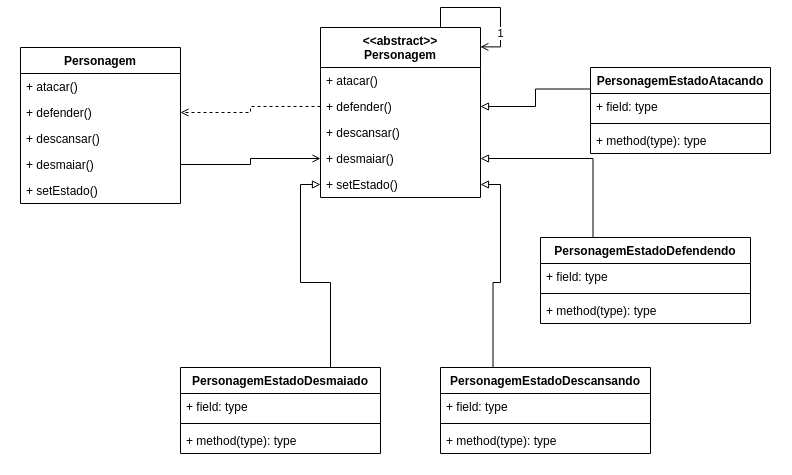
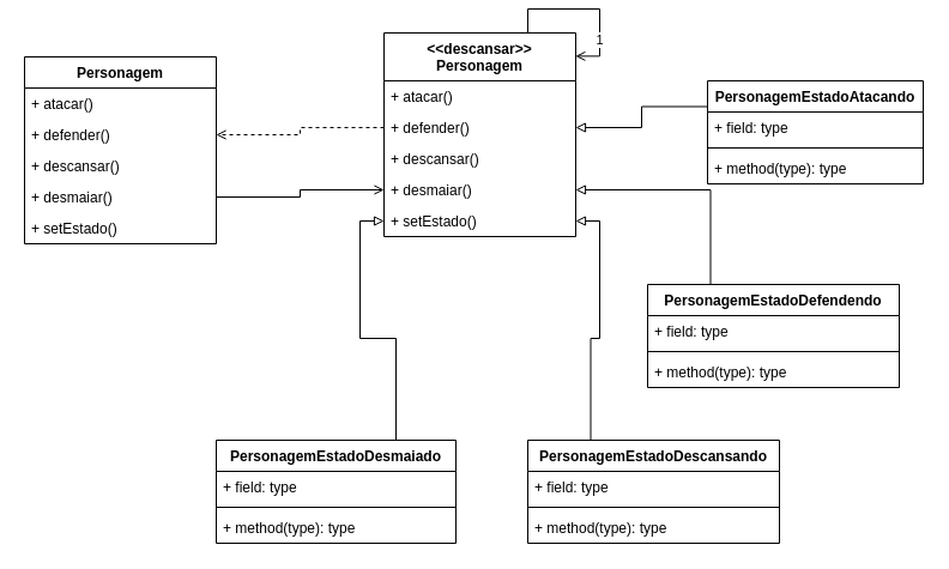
  <mxCell id="0" />
  <mxCell id="1" parent="0" />
  <mxCell id="2" value="Personagem" style="swimlane;fontStyle=1;align=center;verticalAlign=top;childLayout=stackLayout;horizontal=1;startSize=26;horizontalStack=0;resizeParent=1;resizeParentMax=0;resizeLast=0;collapsible=1;marginBottom=0;whiteSpace=wrap;html=1;" vertex="1" parent="1"><mxGeometry x="20" y="40" width="160" height="156" as="geometry" /></mxCell>
  <mxCell id="3" value="+ atacar()" style="text;strokeColor=none;fillColor=none;align=left;verticalAlign=top;spacingLeft=4;spacingRight=4;overflow=hidden;rotatable=0;points=[[0,0.5],[1,0.5]];portConstraint=eastwest;whiteSpace=wrap;html=1;" vertex="1" parent="2"><mxGeometry y="26" width="160" height="26" as="geometry" /></mxCell>
  <mxCell id="4" value="+ defender()" style="text;strokeColor=none;fillColor=none;align=left;verticalAlign=top;spacingLeft=4;spacingRight=4;overflow=hidden;rotatable=0;points=[[0,0.5],[1,0.5]];portConstraint=eastwest;whiteSpace=wrap;html=1;" vertex="1" parent="2"><mxGeometry y="52" width="160" height="26" as="geometry" /></mxCell>
  <mxCell id="5" value="+ descansar()" style="text;strokeColor=none;fillColor=none;align=left;verticalAlign=top;spacingLeft=4;spacingRight=4;overflow=hidden;rotatable=0;points=[[0,0.5],[1,0.5]];portConstraint=eastwest;whiteSpace=wrap;html=1;" vertex="1" parent="2"><mxGeometry y="78" width="160" height="26" as="geometry" /></mxCell>
  <mxCell id="6" value="+ desmaiar()" style="text;strokeColor=none;fillColor=none;align=left;verticalAlign=top;spacingLeft=4;spacingRight=4;overflow=hidden;rotatable=0;points=[[0,0.5],[1,0.5]];portConstraint=eastwest;whiteSpace=wrap;html=1;" vertex="1" parent="2"><mxGeometry y="104" width="160" height="26" as="geometry" /></mxCell>
  <mxCell id="7" value="+ setEstado()" style="text;strokeColor=none;fillColor=none;align=left;verticalAlign=top;spacingLeft=4;spacingRight=4;overflow=hidden;rotatable=0;points=[[0,0.5],[1,0.5]];portConstraint=eastwest;whiteSpace=wrap;html=1;" vertex="1" parent="2"><mxGeometry y="130" width="160" height="26" as="geometry" /></mxCell>
  <mxCell id="8" style="edgeStyle=orthogonalEdgeStyle;rounded=0;orthogonalLoop=1;jettySize=auto;html=1;exitX=0.75;exitY=0;exitDx=0;exitDy=0;entryX=0.999;entryY=0.114;entryDx=0;entryDy=0;entryPerimeter=0;endArrow=open;endFill=0;" edge="1" parent="1" source="10" target="10"><mxGeometry relative="1" as="geometry"><mxPoint x="491.176" y="40" as="targetPoint" /></mxGeometry></mxCell>
  <mxCell id="9" value="1" style="edgeLabel;html=1;align=center;verticalAlign=middle;resizable=0;points=[];" vertex="1" connectable="0" parent="8"><mxGeometry x="0.508" y="-1" relative="1" as="geometry"><mxPoint as="offset" /></mxGeometry></mxCell>
- <mxCell id="10" value="&lt;div&gt;&amp;lt;&amp;lt;abstract&amp;gt;&amp;gt;&lt;/div&gt;Personagem" style="swimlane;fontStyle=1;align=center;verticalAlign=top;childLayout=stackLayout;horizontal=1;startSize=40;horizontalStack=0;resizeParent=1;resizeParentMax=0;resizeLast=0;collapsible=1;marginBottom=0;whiteSpace=wrap;html=1;" vertex="1" parent="1"><mxGeometry x="320" y="20" width="160" height="170" as="geometry" /></mxCell>
+ <mxCell id="10" value="&lt;div&gt;&amp;lt;&amp;lt;descansar&amp;gt;&amp;gt;&lt;/div&gt;Personagem" style="swimlane;fontStyle=1;align=center;verticalAlign=top;childLayout=stackLayout;horizontal=1;startSize=40;horizontalStack=0;resizeParent=1;resizeParentMax=0;resizeLast=0;collapsible=1;marginBottom=0;whiteSpace=wrap;html=1;" vertex="1" parent="1"><mxGeometry x="320" y="20" width="160" height="170" as="geometry" /></mxCell>
  <mxCell id="11" value="+ atacar()" style="text;strokeColor=none;fillColor=none;align=left;verticalAlign=top;spacingLeft=4;spacingRight=4;overflow=hidden;rotatable=0;points=[[0,0.5],[1,0.5]];portConstraint=eastwest;whiteSpace=wrap;html=1;" vertex="1" parent="10"><mxGeometry y="40" width="160" height="26" as="geometry" /></mxCell>
  <mxCell id="12" value="+ defender()" style="text;strokeColor=none;fillColor=none;align=left;verticalAlign=top;spacingLeft=4;spacingRight=4;overflow=hidden;rotatable=0;points=[[0,0.5],[1,0.5]];portConstraint=eastwest;whiteSpace=wrap;html=1;" vertex="1" parent="10"><mxGeometry y="66" width="160" height="26" as="geometry" /></mxCell>
  <mxCell id="13" value="+ descansar()" style="text;strokeColor=none;fillColor=none;align=left;verticalAlign=top;spacingLeft=4;spacingRight=4;overflow=hidden;rotatable=0;points=[[0,0.5],[1,0.5]];portConstraint=eastwest;whiteSpace=wrap;html=1;" vertex="1" parent="10"><mxGeometry y="92" width="160" height="26" as="geometry" /></mxCell>
  <mxCell id="14" value="+ desmaiar()" style="text;strokeColor=none;fillColor=none;align=left;verticalAlign=top;spacingLeft=4;spacingRight=4;overflow=hidden;rotatable=0;points=[[0,0.5],[1,0.5]];portConstraint=eastwest;whiteSpace=wrap;html=1;" vertex="1" parent="10"><mxGeometry y="118" width="160" height="26" as="geometry" /></mxCell>
  <mxCell id="15" value="+ setEstado()" style="text;strokeColor=none;fillColor=none;align=left;verticalAlign=top;spacingLeft=4;spacingRight=4;overflow=hidden;rotatable=0;points=[[0,0.5],[1,0.5]];portConstraint=eastwest;whiteSpace=wrap;html=1;" vertex="1" parent="10"><mxGeometry y="144" width="160" height="26" as="geometry" /></mxCell>
  <mxCell id="16" style="edgeStyle=orthogonalEdgeStyle;rounded=0;orthogonalLoop=1;jettySize=auto;html=1;exitX=0.75;exitY=0;exitDx=0;exitDy=0;endArrow=block;endFill=0;" edge="1" parent="1" source="17" target="15"><mxGeometry relative="1" as="geometry" /></mxCell>
  <mxCell id="17" value="PersonagemEstadoDesmaiado" style="swimlane;fontStyle=1;align=center;verticalAlign=top;childLayout=stackLayout;horizontal=1;startSize=26;horizontalStack=0;resizeParent=1;resizeParentMax=0;resizeLast=0;collapsible=1;marginBottom=0;whiteSpace=wrap;html=1;" vertex="1" parent="1"><mxGeometry x="180" y="360" width="200" height="86" as="geometry" /></mxCell>
  <mxCell id="18" value="+ field: type" style="text;strokeColor=none;fillColor=none;align=left;verticalAlign=top;spacingLeft=4;spacingRight=4;overflow=hidden;rotatable=0;points=[[0,0.5],[1,0.5]];portConstraint=eastwest;whiteSpace=wrap;html=1;" vertex="1" parent="17"><mxGeometry y="26" width="200" height="26" as="geometry" /></mxCell>
  <mxCell id="19" value="" style="line;strokeWidth=1;fillColor=none;align=left;verticalAlign=middle;spacingTop=-1;spacingLeft=3;spacingRight=3;rotatable=0;labelPosition=right;points=[];portConstraint=eastwest;strokeColor=inherit;" vertex="1" parent="17"><mxGeometry y="52" width="200" height="8" as="geometry" /></mxCell>
  <mxCell id="20" value="+ method(type): type" style="text;strokeColor=none;fillColor=none;align=left;verticalAlign=top;spacingLeft=4;spacingRight=4;overflow=hidden;rotatable=0;points=[[0,0.5],[1,0.5]];portConstraint=eastwest;whiteSpace=wrap;html=1;" vertex="1" parent="17"><mxGeometry y="60" width="200" height="26" as="geometry" /></mxCell>
  <mxCell id="21" style="edgeStyle=orthogonalEdgeStyle;rounded=0;orthogonalLoop=1;jettySize=auto;html=1;exitX=0.25;exitY=0;exitDx=0;exitDy=0;endArrow=block;endFill=0;" edge="1" parent="1" source="22" target="15"><mxGeometry relative="1" as="geometry" /></mxCell>
  <mxCell id="22" value="PersonagemEstadoDescansando" style="swimlane;fontStyle=1;align=center;verticalAlign=top;childLayout=stackLayout;horizontal=1;startSize=26;horizontalStack=0;resizeParent=1;resizeParentMax=0;resizeLast=0;collapsible=1;marginBottom=0;whiteSpace=wrap;html=1;" vertex="1" parent="1"><mxGeometry x="440" y="360" width="210" height="86" as="geometry" /></mxCell>
  <mxCell id="23" value="+ field: type" style="text;strokeColor=none;fillColor=none;align=left;verticalAlign=top;spacingLeft=4;spacingRight=4;overflow=hidden;rotatable=0;points=[[0,0.5],[1,0.5]];portConstraint=eastwest;whiteSpace=wrap;html=1;" vertex="1" parent="22"><mxGeometry y="26" width="210" height="26" as="geometry" /></mxCell>
  <mxCell id="24" value="" style="line;strokeWidth=1;fillColor=none;align=left;verticalAlign=middle;spacingTop=-1;spacingLeft=3;spacingRight=3;rotatable=0;labelPosition=right;points=[];portConstraint=eastwest;strokeColor=inherit;" vertex="1" parent="22"><mxGeometry y="52" width="210" height="8" as="geometry" /></mxCell>
  <mxCell id="25" value="+ method(type): type" style="text;strokeColor=none;fillColor=none;align=left;verticalAlign=top;spacingLeft=4;spacingRight=4;overflow=hidden;rotatable=0;points=[[0,0.5],[1,0.5]];portConstraint=eastwest;whiteSpace=wrap;html=1;" vertex="1" parent="22"><mxGeometry y="60" width="210" height="26" as="geometry" /></mxCell>
  <mxCell id="26" style="edgeStyle=orthogonalEdgeStyle;rounded=0;orthogonalLoop=1;jettySize=auto;html=1;exitX=0.25;exitY=0;exitDx=0;exitDy=0;entryX=1;entryY=0.5;entryDx=0;entryDy=0;endArrow=block;endFill=0;" edge="1" parent="1" source="27" target="14"><mxGeometry relative="1" as="geometry" /></mxCell>
  <mxCell id="27" value="PersonagemEstadoDefendendo" style="swimlane;fontStyle=1;align=center;verticalAlign=top;childLayout=stackLayout;horizontal=1;startSize=26;horizontalStack=0;resizeParent=1;resizeParentMax=0;resizeLast=0;collapsible=1;marginBottom=0;whiteSpace=wrap;html=1;" vertex="1" parent="1"><mxGeometry x="540" y="230" width="210" height="86" as="geometry" /></mxCell>
  <mxCell id="28" value="+ field: type" style="text;strokeColor=none;fillColor=none;align=left;verticalAlign=top;spacingLeft=4;spacingRight=4;overflow=hidden;rotatable=0;points=[[0,0.5],[1,0.5]];portConstraint=eastwest;whiteSpace=wrap;html=1;" vertex="1" parent="27"><mxGeometry y="26" width="210" height="26" as="geometry" /></mxCell>
  <mxCell id="29" value="" style="line;strokeWidth=1;fillColor=none;align=left;verticalAlign=middle;spacingTop=-1;spacingLeft=3;spacingRight=3;rotatable=0;labelPosition=right;points=[];portConstraint=eastwest;strokeColor=inherit;" vertex="1" parent="27"><mxGeometry y="52" width="210" height="8" as="geometry" /></mxCell>
  <mxCell id="30" value="+ method(type): type" style="text;strokeColor=none;fillColor=none;align=left;verticalAlign=top;spacingLeft=4;spacingRight=4;overflow=hidden;rotatable=0;points=[[0,0.5],[1,0.5]];portConstraint=eastwest;whiteSpace=wrap;html=1;" vertex="1" parent="27"><mxGeometry y="60" width="210" height="26" as="geometry" /></mxCell>
  <mxCell id="31" style="edgeStyle=orthogonalEdgeStyle;rounded=0;orthogonalLoop=1;jettySize=auto;html=1;exitX=0;exitY=0.25;exitDx=0;exitDy=0;entryX=1;entryY=0.5;entryDx=0;entryDy=0;endArrow=block;endFill=0;" edge="1" parent="1" source="32" target="12"><mxGeometry relative="1" as="geometry" /></mxCell>
  <mxCell id="32" value="PersonagemEstadoAtacando" style="swimlane;fontStyle=1;align=center;verticalAlign=top;childLayout=stackLayout;horizontal=1;startSize=26;horizontalStack=0;resizeParent=1;resizeParentMax=0;resizeLast=0;collapsible=1;marginBottom=0;whiteSpace=wrap;html=1;" vertex="1" parent="1"><mxGeometry x="590" y="60" width="180" height="86" as="geometry" /></mxCell>
  <mxCell id="33" value="+ field: type" style="text;strokeColor=none;fillColor=none;align=left;verticalAlign=top;spacingLeft=4;spacingRight=4;overflow=hidden;rotatable=0;points=[[0,0.5],[1,0.5]];portConstraint=eastwest;whiteSpace=wrap;html=1;" vertex="1" parent="32"><mxGeometry y="26" width="180" height="26" as="geometry" /></mxCell>
  <mxCell id="34" value="" style="line;strokeWidth=1;fillColor=none;align=left;verticalAlign=middle;spacingTop=-1;spacingLeft=3;spacingRight=3;rotatable=0;labelPosition=right;points=[];portConstraint=eastwest;strokeColor=inherit;" vertex="1" parent="32"><mxGeometry y="52" width="180" height="8" as="geometry" /></mxCell>
  <mxCell id="35" value="+ method(type): type" style="text;strokeColor=none;fillColor=none;align=left;verticalAlign=top;spacingLeft=4;spacingRight=4;overflow=hidden;rotatable=0;points=[[0,0.5],[1,0.5]];portConstraint=eastwest;whiteSpace=wrap;html=1;" vertex="1" parent="32"><mxGeometry y="60" width="180" height="26" as="geometry" /></mxCell>
  <mxCell id="36" style="edgeStyle=orthogonalEdgeStyle;rounded=0;orthogonalLoop=1;jettySize=auto;html=1;exitX=0;exitY=0.5;exitDx=0;exitDy=0;entryX=1;entryY=0.5;entryDx=0;entryDy=0;dashed=1;endArrow=open;endFill=0;" edge="1" parent="1" source="12" target="4"><mxGeometry relative="1" as="geometry" /></mxCell>
  <mxCell id="37" style="edgeStyle=orthogonalEdgeStyle;rounded=0;orthogonalLoop=1;jettySize=auto;html=1;exitX=1;exitY=0.5;exitDx=0;exitDy=0;endArrow=open;endFill=0;" edge="1" parent="1" source="6" target="14"><mxGeometry relative="1" as="geometry" /></mxCell>
